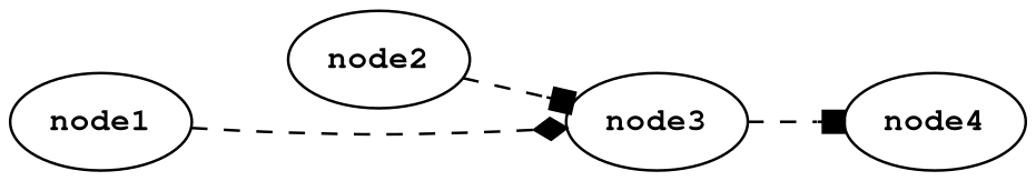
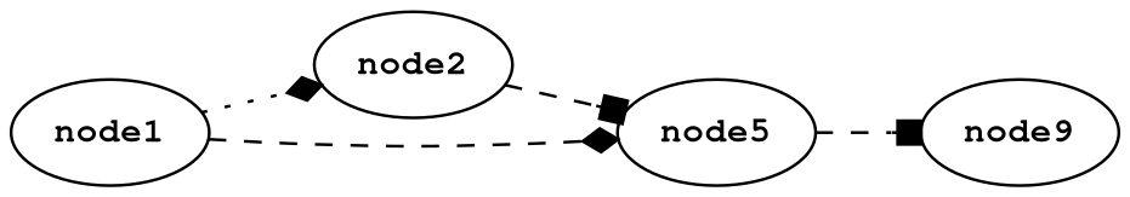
  digraph {
    rankdir=LR
    node [fontname="Courier bold" fontsize=12]
    edge [arrowhead=diamond style=dashed]
    n1 [label=node1]
    n2 [label=node2]
-   n3 [label=node3]
-   n4 [label=node4]
+   n3 [label=node5]
+   n4 [label=node9]
+   n1 -> n2 [style=dotted]
    n1 -> n3
    n2 -> n3 [arrowhead=box]
    n3 -> n4 [arrowhead=box]
  }
